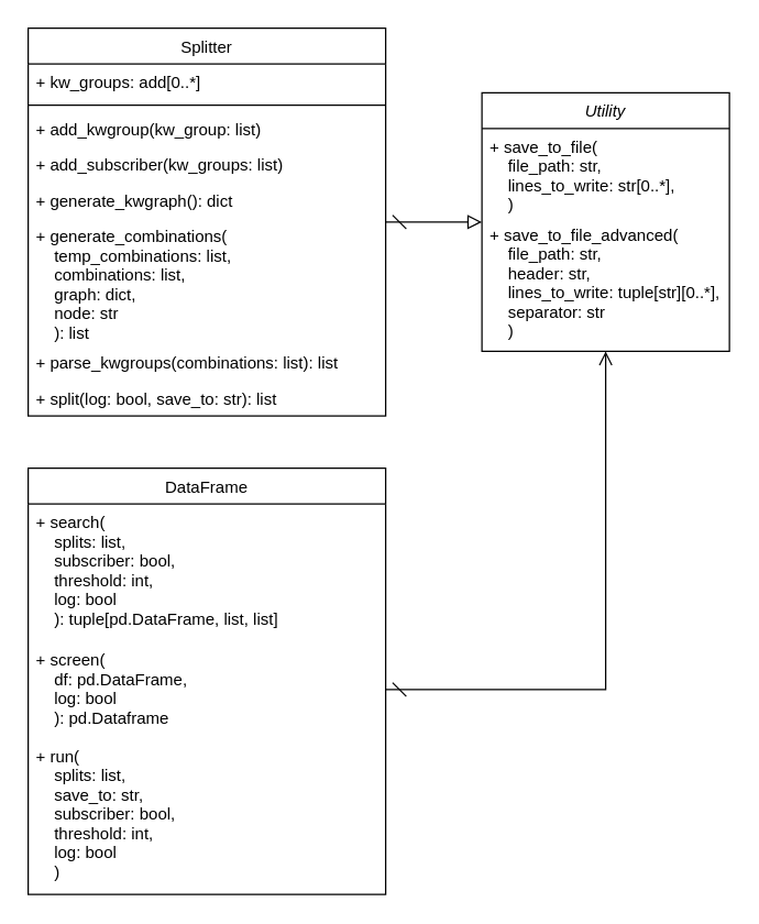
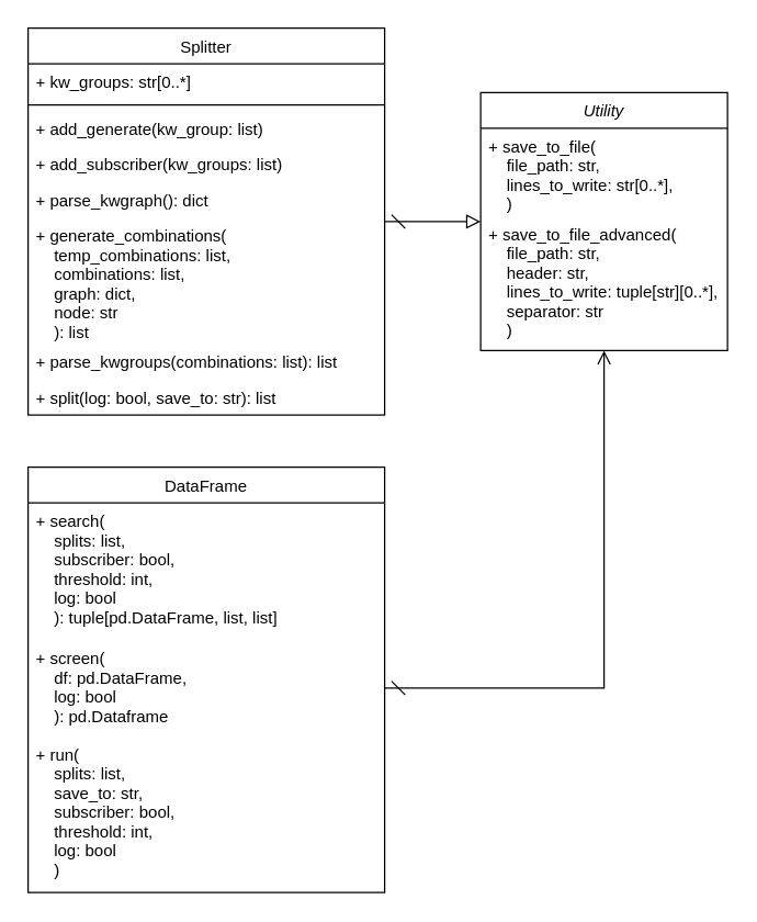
  <mxCell id="0" />
  <mxCell id="1" parent="0" />
  <mxCell id="2" value="Splitter" style="swimlane;fontStyle=0;align=center;verticalAlign=top;childLayout=stackLayout;horizontal=1;startSize=26;horizontalStack=0;resizeParent=1;resizeLast=0;collapsible=1;marginBottom=0;rounded=0;shadow=0;strokeWidth=1;" parent="1" vertex="1"><mxGeometry x="20" y="20" width="260" height="282" as="geometry"><mxRectangle x="130" y="380" width="160" height="26" as="alternateBounds" /></mxGeometry></mxCell>
- <mxCell id="3" value="+ kw_groups: add[0..*] " style="text;align=left;verticalAlign=top;spacingLeft=4;spacingRight=4;overflow=hidden;rotatable=0;points=[[0,0.5],[1,0.5]];portConstraint=eastwest;" parent="2" vertex="1"><mxGeometry y="26" width="260" height="26" as="geometry" /></mxCell>
+ <mxCell id="3" value="+ kw_groups: str[0..*] " style="text;align=left;verticalAlign=top;spacingLeft=4;spacingRight=4;overflow=hidden;rotatable=0;points=[[0,0.5],[1,0.5]];portConstraint=eastwest;" parent="2" vertex="1"><mxGeometry y="26" width="260" height="26" as="geometry" /></mxCell>
  <mxCell id="4" value="" style="line;html=1;strokeWidth=1;align=left;verticalAlign=middle;spacingTop=-1;spacingLeft=3;spacingRight=3;rotatable=0;labelPosition=right;points=[];portConstraint=eastwest;" parent="2" vertex="1"><mxGeometry y="52" width="260" height="8" as="geometry" /></mxCell>
- <mxCell id="5" value="+ add_kwgroup(kw_group: list)" style="text;align=left;verticalAlign=top;spacingLeft=4;spacingRight=4;overflow=hidden;rotatable=0;points=[[0,0.5],[1,0.5]];portConstraint=eastwest;" parent="2" vertex="1"><mxGeometry y="60" width="260" height="26" as="geometry" /></mxCell>
+ <mxCell id="5" value="+ add_generate(kw_group: list)" style="text;align=left;verticalAlign=top;spacingLeft=4;spacingRight=4;overflow=hidden;rotatable=0;points=[[0,0.5],[1,0.5]];portConstraint=eastwest;" parent="2" vertex="1"><mxGeometry y="60" width="260" height="26" as="geometry" /></mxCell>
  <mxCell id="6" value="+ add_subscriber(kw_groups: list)" style="text;align=left;verticalAlign=top;spacingLeft=4;spacingRight=4;overflow=hidden;rotatable=0;points=[[0,0.5],[1,0.5]];portConstraint=eastwest;" parent="2" vertex="1"><mxGeometry y="86" width="260" height="26" as="geometry" /></mxCell>
- <mxCell id="7" value="+ generate_kwgraph(): dict" style="text;align=left;verticalAlign=top;spacingLeft=4;spacingRight=4;overflow=hidden;rotatable=0;points=[[0,0.5],[1,0.5]];portConstraint=eastwest;" parent="2" vertex="1"><mxGeometry y="112" width="260" height="26" as="geometry" /></mxCell>
+ <mxCell id="7" value="+ parse_kwgraph(): dict" style="text;align=left;verticalAlign=top;spacingLeft=4;spacingRight=4;overflow=hidden;rotatable=0;points=[[0,0.5],[1,0.5]];portConstraint=eastwest;" parent="2" vertex="1"><mxGeometry y="112" width="260" height="26" as="geometry" /></mxCell>
  <mxCell id="8" value="+ generate_combinations(&#10;    temp_combinations: list,&#10;    combinations: list,&#10;    graph: dict,&#10;    node: str&#10;    ): list" style="text;align=left;verticalAlign=top;spacingLeft=4;spacingRight=4;overflow=hidden;rotatable=0;points=[[0,0.5],[1,0.5]];portConstraint=eastwest;" parent="2" vertex="1"><mxGeometry y="138" width="260" height="92" as="geometry" /></mxCell>
  <mxCell id="9" value="+ parse_kwgroups(combinations: list): list" style="text;align=left;verticalAlign=top;spacingLeft=4;spacingRight=4;overflow=hidden;rotatable=0;points=[[0,0.5],[1,0.5]];portConstraint=eastwest;" parent="2" vertex="1"><mxGeometry y="230" width="260" height="26" as="geometry" /></mxCell>
  <mxCell id="10" value="+ split(log: bool, save_to: str): list" style="text;align=left;verticalAlign=top;spacingLeft=4;spacingRight=4;overflow=hidden;rotatable=0;points=[[0,0.5],[1,0.5]];portConstraint=eastwest;" parent="2" vertex="1"><mxGeometry y="256" width="260" height="26" as="geometry" /></mxCell>
  <mxCell id="11" value="Utility" style="swimlane;fontStyle=2;align=center;verticalAlign=top;childLayout=stackLayout;horizontal=1;startSize=26;horizontalStack=0;resizeParent=1;resizeLast=0;collapsible=1;marginBottom=0;rounded=0;shadow=0;strokeWidth=1;" parent="1" vertex="1"><mxGeometry x="350" y="67" width="180" height="188" as="geometry"><mxRectangle x="130" y="380" width="160" height="26" as="alternateBounds" /></mxGeometry></mxCell>
  <mxCell id="12" value="+ save_to_file(&#10;    file_path: str, &#10;    lines_to_write: str[0..*],&#10;    )" style="text;align=left;verticalAlign=top;spacingLeft=4;spacingRight=4;overflow=hidden;rotatable=0;points=[[0,0.5],[1,0.5]];portConstraint=eastwest;" parent="11" vertex="1"><mxGeometry y="26" width="180" height="64" as="geometry" /></mxCell>
  <mxCell id="13" value="+ save_to_file_advanced(&#10;    file_path: str,&#10;    header: str,&#10;    lines_to_write: tuple[str][0..*],&#10;    separator: str&#10;    )" style="text;align=left;verticalAlign=top;spacingLeft=4;spacingRight=4;overflow=hidden;rotatable=0;points=[[0,0.5],[1,0.5]];portConstraint=eastwest;" vertex="1" parent="11"><mxGeometry y="90" width="180" height="90" as="geometry" /></mxCell>
  <mxCell id="14" value="" style="edgeStyle=orthogonalEdgeStyle;rounded=0;orthogonalLoop=1;jettySize=auto;html=1;endArrow=block;endFill=0;startArrow=dash;startFill=0;endSize=8;startSize=8;" parent="1" source="2" target="11" edge="1"><mxGeometry relative="1" as="geometry" /></mxCell>
  <mxCell id="15" value="DataFrame" style="swimlane;fontStyle=0;align=center;verticalAlign=top;childLayout=stackLayout;horizontal=1;startSize=26;horizontalStack=0;resizeParent=1;resizeLast=0;collapsible=1;marginBottom=0;rounded=0;shadow=0;strokeWidth=1;" vertex="1" parent="1"><mxGeometry x="20" y="340" width="260" height="310" as="geometry"><mxRectangle x="130" y="380" width="160" height="26" as="alternateBounds" /></mxGeometry></mxCell>
  <mxCell id="16" value="+ search(&#10;    splits: list,&#10;    subscriber: bool, &#10;    threshold: int,&#10;    log: bool&#10;    ): tuple[pd.DataFrame, list, list]" style="text;align=left;verticalAlign=top;spacingLeft=4;spacingRight=4;overflow=hidden;rotatable=0;points=[[0,0.5],[1,0.5]];portConstraint=eastwest;" vertex="1" parent="15"><mxGeometry y="26" width="260" height="100" as="geometry" /></mxCell>
  <mxCell id="17" value="+ screen(&#10;    df: pd.DataFrame, &#10;    log: bool&#10;    ): pd.Dataframe" style="text;align=left;verticalAlign=top;spacingLeft=4;spacingRight=4;overflow=hidden;rotatable=0;points=[[0,0.5],[1,0.5]];portConstraint=eastwest;" vertex="1" parent="15"><mxGeometry y="126" width="260" height="70" as="geometry" /></mxCell>
  <mxCell id="18" value="+ run(&#10;    splits: list,&#10;    save_to: str,&#10;    subscriber: bool,&#10;    threshold: int,&#10;    log: bool&#10;    )" style="text;align=left;verticalAlign=top;spacingLeft=4;spacingRight=4;overflow=hidden;rotatable=0;points=[[0,0.5],[1,0.5]];portConstraint=eastwest;" vertex="1" parent="15"><mxGeometry y="196" width="260" height="110" as="geometry" /></mxCell>
  <mxCell id="19" style="edgeStyle=orthogonalEdgeStyle;rounded=0;orthogonalLoop=1;jettySize=auto;html=1;exitX=1;exitY=0.5;exitDx=0;exitDy=0;endArrow=open;endFill=0;startArrow=dash;startFill=0;endSize=8;startSize=8;" edge="1" parent="1" source="17" target="11"><mxGeometry relative="1" as="geometry" /></mxCell>
